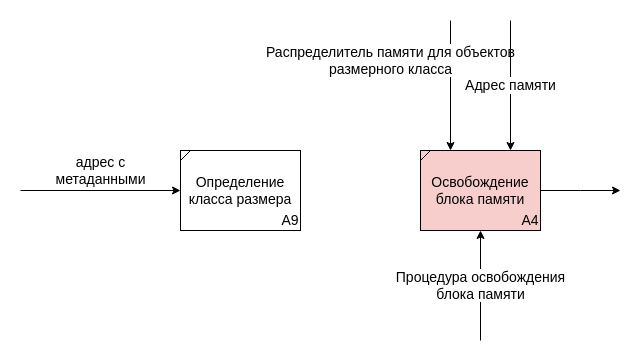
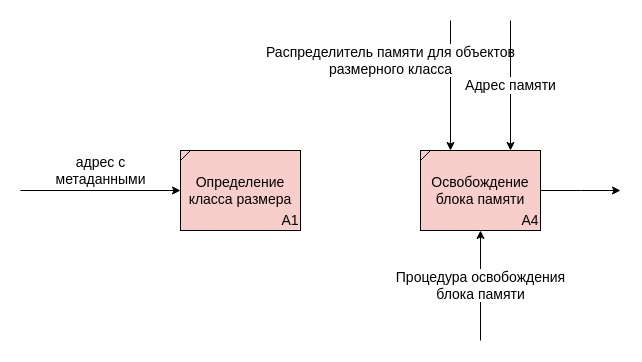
  <mxCell id="0" />
  <mxCell id="1" parent="0" />
- <mxCell id="2" value="&lt;font style=&quot;font-size: 14px&quot;&gt;Определение класса размера&lt;/font&gt;" style="rounded=0;whiteSpace=wrap;html=1;" parent="1" vertex="1"><mxGeometry x="180" y="150" width="120" height="80" as="geometry" /></mxCell>
+ <mxCell id="2" value="&lt;font style=&quot;font-size: 14px&quot;&gt;Определение класса размера&lt;/font&gt;" style="rounded=0;whiteSpace=wrap;html=1;fillColor=#f8cecc;" parent="1" vertex="1"><mxGeometry x="180" y="150" width="120" height="80" as="geometry" /></mxCell>
  <mxCell id="3" value="" style="endArrow=none;html=1;" parent="1" edge="1"><mxGeometry width="50" height="50" relative="1" as="geometry"><mxPoint x="180" y="160" as="sourcePoint" /><mxPoint x="190" y="150" as="targetPoint" /></mxGeometry></mxCell>
  <mxCell id="4" value="&lt;div&gt;адрес с&lt;/div&gt;&lt;div&gt;метаданными&lt;br&gt;&lt;/div&gt;" style="endArrow=classic;html=1;entryX=0;entryY=0.5;entryDx=0;entryDy=0;fontSize=14;align=center;verticalAlign=middle;" parent="1" target="2" edge="1"><mxGeometry y="20" width="50" height="50" relative="1" as="geometry"><mxPoint x="20" y="190" as="sourcePoint" /><mxPoint x="120" y="180" as="targetPoint" /><mxPoint as="offset" /></mxGeometry></mxCell>
- <mxCell id="5" value="А9" style="text;html=1;strokeColor=none;fillColor=none;align=center;verticalAlign=middle;whiteSpace=wrap;rounded=0;fontSize=14;" parent="1" vertex="1"><mxGeometry x="270" y="210" width="40" height="20" as="geometry" /></mxCell>
+ <mxCell id="5" value="А1" style="text;html=1;strokeColor=none;fillColor=none;align=center;verticalAlign=middle;whiteSpace=wrap;rounded=0;fontSize=14;" parent="1" vertex="1"><mxGeometry x="270" y="210" width="40" height="20" as="geometry" /></mxCell>
  <mxCell id="6" style="edgeStyle=orthogonalEdgeStyle;rounded=0;orthogonalLoop=1;jettySize=auto;html=1;fontSize=14;align=center;" parent="1" source="7" edge="1"><mxGeometry relative="1" as="geometry"><mxPoint x="620" y="190" as="targetPoint" /></mxGeometry></mxCell>
  <mxCell id="7" value="Освобождение блока памяти" style="rounded=0;whiteSpace=wrap;html=1;fontSize=14;fillColor=#f8cecc;" parent="1" vertex="1"><mxGeometry x="420" y="150" width="120" height="80" as="geometry" /></mxCell>
  <mxCell id="8" value="А4" style="text;html=1;strokeColor=none;fillColor=none;align=center;verticalAlign=middle;whiteSpace=wrap;rounded=0;fontSize=14;" parent="1" vertex="1"><mxGeometry x="510" y="210" width="40" height="20" as="geometry" /></mxCell>
  <mxCell id="9" value="" style="endArrow=none;html=1;" parent="1" edge="1"><mxGeometry width="50" height="50" relative="1" as="geometry"><mxPoint x="420" y="160" as="sourcePoint" /><mxPoint x="430" y="150" as="targetPoint" /></mxGeometry></mxCell>
  <mxCell id="10" value="&lt;div&gt;Распределитель памяти для объектов&lt;/div&gt;&lt;div&gt;размерного класса&lt;/div&gt;" style="endArrow=classic;html=1;fontSize=14;align=center;entryX=0.25;entryY=0;entryDx=0;entryDy=0;" parent="1" target="7" edge="1"><mxGeometry x="-0.385" y="-60" width="50" height="50" relative="1" as="geometry"><mxPoint x="450" y="20" as="sourcePoint" /><mxPoint x="480" y="20" as="targetPoint" /><mxPoint as="offset" /></mxGeometry></mxCell>
  <mxCell id="11" value="&lt;div&gt;Процедура освобождения&lt;/div&gt;&lt;div&gt;блока памяти&lt;/div&gt;" style="endArrow=classic;html=1;fontSize=14;align=center;entryX=0.5;entryY=1;entryDx=0;entryDy=0;" parent="1" target="7" edge="1"><mxGeometry width="50" height="50" relative="1" as="geometry"><mxPoint x="480" y="340" as="sourcePoint" /><mxPoint x="520" y="260" as="targetPoint" /></mxGeometry></mxCell>
  <mxCell id="12" value="Адрес памяти" style="endArrow=classic;html=1;fontSize=14;align=center;entryX=0.75;entryY=0;entryDx=0;entryDy=0;" parent="1" target="7" edge="1"><mxGeometry width="50" height="50" relative="1" as="geometry"><mxPoint x="510" y="20" as="sourcePoint" /><mxPoint x="590" y="70" as="targetPoint" /></mxGeometry></mxCell>
